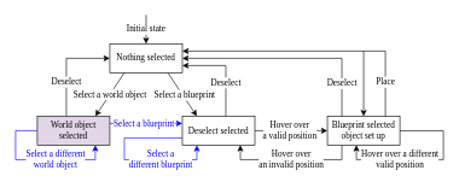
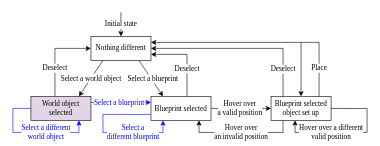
  <mxCell id="0" />
  <mxCell id="1" parent="0" />
- <mxCell id="2" value="Nothing selected" style="rounded=0;whiteSpace=wrap;html=1;fontFamily=&quot;Latin Modern Regular 12&quot;;" parent="1" vertex="1"><mxGeometry x="151" y="60" width="100" height="40" as="geometry" /></mxCell>
+ <mxCell id="2" value="Nothing different" style="rounded=0;whiteSpace=wrap;html=1;fontFamily=&quot;Latin Modern Regular 12&quot;;" parent="1" vertex="1"><mxGeometry x="151" y="60" width="100" height="40" as="geometry" /></mxCell>
  <mxCell id="3" value="Initial state" style="endArrow=classic;html=1;rounded=0;fontFamily=&quot;Latin Modern Regular 12&quot;;fontSize=12;startArrow=none;startFill=0;" parent="1" edge="1"><mxGeometry width="50" height="50" relative="1" as="geometry"><mxPoint x="201" y="20" as="sourcePoint" /><mxPoint x="201" y="60" as="targetPoint" /><mxPoint as="offset" /></mxGeometry></mxCell>
  <mxCell id="4" value="Select a world object" style="endArrow=classic;html=1;rounded=0;fontSize=12;fontFamily=&quot;Latin Modern Regular 12&quot;;" parent="1" edge="1"><mxGeometry width="50" height="50" relative="1" as="geometry"><mxPoint x="171" y="100" as="sourcePoint" /><mxPoint x="131" y="160" as="targetPoint" /></mxGeometry></mxCell>
  <mxCell id="5" value="Deselect" style="endArrow=classic;html=1;rounded=0;fontSize=12;fontFamily=&quot;Latin Modern Regular 12&quot;;edgeStyle=elbowEdgeStyle;" parent="1" edge="1"><mxGeometry x="-0.333" width="50" height="50" relative="1" as="geometry"><mxPoint x="91" y="160" as="sourcePoint" /><mxPoint x="151" y="80" as="targetPoint" /><Array as="points"><mxPoint x="91" y="120" /></Array><mxPoint as="offset" /></mxGeometry></mxCell>
- <mxCell id="6" value="Deselect selected" style="rounded=0;whiteSpace=wrap;html=1;fontFamily=&quot;Latin Modern Regular 12&quot;;fontColor=#000000;strokeColor=#000000;" parent="1" vertex="1"><mxGeometry x="251" y="160" width="100" height="40" as="geometry" /></mxCell>
+ <mxCell id="6" value="Blueprint selected" style="rounded=0;whiteSpace=wrap;html=1;fontFamily=&quot;Latin Modern Regular 12&quot;;fontColor=#000000;strokeColor=#000000;" parent="1" vertex="1"><mxGeometry x="251" y="160" width="100" height="40" as="geometry" /></mxCell>
  <mxCell id="7" value="Select a blueprint" style="endArrow=classic;html=1;rounded=0;fontSize=12;fontFamily=&quot;Latin Modern Regular 12&quot;;" parent="1" edge="1"><mxGeometry x="0.046" y="2" width="50" height="50" relative="1" as="geometry"><mxPoint x="231" y="100" as="sourcePoint" /><mxPoint x="271" y="160" as="targetPoint" /><mxPoint as="offset" /></mxGeometry></mxCell>
  <mxCell id="8" value="Select a blueprint" style="endArrow=classic;html=1;rounded=0;fontSize=12;fontFamily=&quot;Latin Modern Regular 12&quot;;fontColor=#0000FF;strokeColor=#0000FF;" parent="1" edge="1"><mxGeometry x="-0.06" width="50" height="50" relative="1" as="geometry"><mxPoint x="151" y="170" as="sourcePoint" /><mxPoint x="251" y="170" as="targetPoint" /><mxPoint as="offset" /></mxGeometry></mxCell>
  <mxCell id="9" value="Hover over &lt;br&gt;an invalid position" style="edgeStyle=orthogonalEdgeStyle;rounded=0;orthogonalLoop=1;jettySize=auto;html=1;fontSize=12;fontFamily=&quot;Latin Modern Regular 12&quot;;fontColor=#000000;strokeColor=#000000;" parent="1" edge="1"><mxGeometry relative="1" as="geometry"><mxPoint x="331" y="200" as="targetPoint" /><mxPoint x="471" y="200" as="sourcePoint" /><Array as="points"><mxPoint x="471" y="220" /><mxPoint x="331" y="220" /></Array></mxGeometry></mxCell>
  <mxCell id="10" value="Blueprint selected&lt;div&gt;object set up&lt;/div&gt;" style="rounded=0;whiteSpace=wrap;html=1;fontFamily=&quot;Latin Modern Regular 12&quot;;fontColor=#000000;strokeColor=#000000;" parent="1" vertex="1"><mxGeometry x="451" y="160" width="100" height="40" as="geometry" /></mxCell>
  <mxCell id="11" value="Deselect" style="endArrow=classic;html=1;rounded=0;fontSize=12;fontFamily=&quot;Latin Modern Regular 12&quot;;edgeStyle=elbowEdgeStyle;" parent="1" edge="1"><mxGeometry x="-0.286" width="50" height="50" relative="1" as="geometry"><mxPoint x="311" y="160" as="sourcePoint" /><mxPoint x="251" y="90" as="targetPoint" /><Array as="points"><mxPoint x="311" y="120" /></Array><mxPoint as="offset" /></mxGeometry></mxCell>
  <mxCell id="12" value="Deselect" style="endArrow=classic;html=1;rounded=0;fontSize=12;fontFamily=&quot;Latin Modern Regular 12&quot;;edgeStyle=elbowEdgeStyle;" parent="1" edge="1"><mxGeometry x="-0.697" width="50" height="50" relative="1" as="geometry"><mxPoint x="471" y="160" as="sourcePoint" /><mxPoint x="251" y="80" as="targetPoint" /><Array as="points"><mxPoint x="471" y="120" /></Array><mxPoint as="offset" /></mxGeometry></mxCell>
  <mxCell id="13" value="Hover over &lt;br style=&quot;font-size: 12px;&quot;&gt;a valid position" style="endArrow=classic;html=1;rounded=0;fontSize=12;fontFamily=&quot;Latin Modern Regular 12&quot;;fontColor=#000000;strokeColor=#000000;" parent="1" edge="1"><mxGeometry x="-0.04" width="50" height="50" relative="1" as="geometry"><mxPoint x="351" y="180" as="sourcePoint" /><mxPoint x="451" y="180" as="targetPoint" /><mxPoint as="offset" /></mxGeometry></mxCell>
  <mxCell id="14" value="World object selected" style="rounded=0;whiteSpace=wrap;html=1;fontFamily=&quot;Latin Modern Regular 12&quot;;fillColor=#e1d5e7;" parent="1" vertex="1"><mxGeometry x="51" y="160" width="100" height="40" as="geometry" /></mxCell>
  <mxCell id="15" value="Place" style="endArrow=classic;html=1;rounded=0;fontSize=12;fontFamily=&quot;Latin Modern Regular 12&quot;;edgeStyle=elbowEdgeStyle;" parent="1" edge="1"><mxGeometry x="-0.744" width="50" height="50" relative="1" as="geometry"><mxPoint x="531" y="160" as="sourcePoint" /><mxPoint x="251" y="70" as="targetPoint" /><Array as="points"><mxPoint x="531" y="110" /></Array><mxPoint as="offset" /></mxGeometry></mxCell>
  <mxCell id="16" value="Hover over a different&lt;div style=&quot;font-size: 12px;&quot;&gt;valid position&lt;/div&gt;" style="edgeStyle=orthogonalEdgeStyle;rounded=0;orthogonalLoop=1;jettySize=auto;html=1;fontSize=12;fontFamily=&quot;Latin Modern Regular 12&quot;;fontColor=#000000;strokeColor=#000000;" parent="1" edge="1"><mxGeometry x="0.333" relative="1" as="geometry"><mxPoint x="491" y="200.03" as="targetPoint" /><mxPoint x="551.03" y="180.06" as="sourcePoint" /><Array as="points"><mxPoint x="611" y="180.03" /><mxPoint x="611" y="220.03" /><mxPoint x="491" y="220.03" /><mxPoint x="491" y="200.03" /></Array><mxPoint as="offset" /></mxGeometry></mxCell>
  <mxCell id="17" value="Select a different&lt;br style=&quot;font-size: 12px;&quot;&gt;world object" style="edgeStyle=orthogonalEdgeStyle;rounded=0;orthogonalLoop=1;jettySize=auto;html=1;fontSize=12;fontFamily=&quot;Latin Modern Regular 12&quot;;fontColor=#0000FF;strokeColor=#0000FF;" parent="1" edge="1"><mxGeometry x="0.249" relative="1" as="geometry"><mxPoint x="130.97" y="199.94" as="targetPoint" /><mxPoint x="50.94" y="180" as="sourcePoint" /><Array as="points"><mxPoint x="20.97" y="180" /><mxPoint x="20.97" y="220" /><mxPoint x="130.97" y="220" /></Array><mxPoint as="offset" /></mxGeometry></mxCell>
  <mxCell id="18" value="Select a &lt;br style=&quot;font-size: 12px;&quot;&gt;different blueprint" style="edgeStyle=orthogonalEdgeStyle;rounded=0;orthogonalLoop=1;jettySize=auto;html=1;fontSize=12;fontFamily=&quot;Latin Modern Regular 12&quot;;fontColor=#0000FF;strokeColor=#0000FF;" parent="1" edge="1"><mxGeometry x="0.391" relative="1" as="geometry"><mxPoint x="271" y="200.06" as="targetPoint" /><mxPoint x="251" y="190.03" as="sourcePoint" /><Array as="points"><mxPoint x="171" y="190.06" /><mxPoint x="171" y="220.06" /><mxPoint x="271" y="220.06" /></Array><mxPoint as="offset" /></mxGeometry></mxCell>
  <mxCell id="19" value="" style="endArrow=classic;html=1;rounded=0;" parent="1" edge="1"><mxGeometry width="50" height="50" relative="1" as="geometry"><mxPoint x="501" y="70" as="sourcePoint" /><mxPoint x="501" y="160" as="targetPoint" /></mxGeometry></mxCell>
